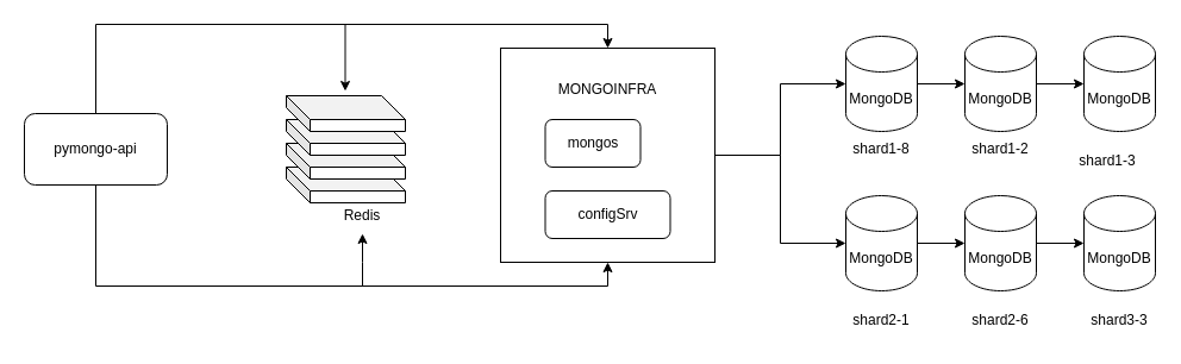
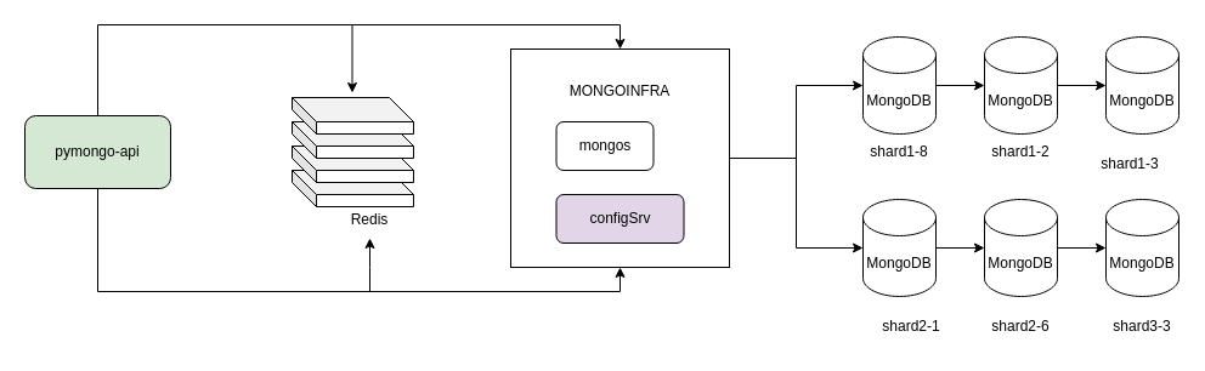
  <mxCell id="0" />
  <mxCell id="1" parent="0" />
  <mxCell id="2" value="MongoDB" style="shape=cylinder3;whiteSpace=wrap;html=1;boundedLbl=1;backgroundOutline=1;size=15;" parent="1" vertex="1"><mxGeometry x="810" y="164" width="60" height="80" as="geometry" /></mxCell>
  <mxCell id="3" value="MongoDB" style="shape=cylinder3;whiteSpace=wrap;html=1;boundedLbl=1;backgroundOutline=1;size=15;" parent="1" vertex="1"><mxGeometry x="910" y="164" width="60" height="80" as="geometry" /></mxCell>
  <mxCell id="4" value="MongoDB" style="shape=cylinder3;whiteSpace=wrap;html=1;boundedLbl=1;backgroundOutline=1;size=15;" parent="1" vertex="1"><mxGeometry x="810" y="30" width="60" height="80" as="geometry" /></mxCell>
  <mxCell id="5" value="MongoDB" style="shape=cylinder3;whiteSpace=wrap;html=1;boundedLbl=1;backgroundOutline=1;size=15;" parent="1" vertex="1"><mxGeometry x="710" y="30" width="60" height="80" as="geometry" /></mxCell>
  <mxCell id="6" style="edgeStyle=orthogonalEdgeStyle;rounded=0;orthogonalLoop=1;jettySize=auto;html=1;entryX=0.5;entryY=0;entryDx=0;entryDy=0;" edge="1" parent="1" source="8" target="18"><mxGeometry relative="1" as="geometry"><Array as="points"><mxPoint x="80" y="20" /><mxPoint x="510" y="20" /></Array></mxGeometry></mxCell>
  <mxCell id="7" style="edgeStyle=orthogonalEdgeStyle;rounded=0;orthogonalLoop=1;jettySize=auto;html=1;exitX=0.5;exitY=1;exitDx=0;exitDy=0;entryX=0.5;entryY=1;entryDx=0;entryDy=0;" edge="1" parent="1" source="8" target="18"><mxGeometry relative="1" as="geometry" /></mxCell>
- <mxCell id="8" value="pymongo-api" style="rounded=1;whiteSpace=wrap;html=1;" parent="1" vertex="1"><mxGeometry x="20" y="95" width="120" height="60" as="geometry" /></mxCell>
+ <mxCell id="8" value="pymongo-api" style="rounded=1;whiteSpace=wrap;html=1;fillColor=#d5e8d4;" parent="1" vertex="1"><mxGeometry x="20" y="95" width="120" height="60" as="geometry" /></mxCell>
  <mxCell id="9" value="MongoDB" style="shape=cylinder3;whiteSpace=wrap;html=1;boundedLbl=1;backgroundOutline=1;size=15;" parent="1" vertex="1"><mxGeometry x="710" y="164" width="60" height="80" as="geometry" /></mxCell>
  <mxCell id="10" value="MongoDB" style="shape=cylinder3;whiteSpace=wrap;html=1;boundedLbl=1;backgroundOutline=1;size=15;" parent="1" vertex="1"><mxGeometry x="910" y="30" width="60" height="80" as="geometry" /></mxCell>
  <mxCell id="11" value="" style="group" parent="1" vertex="1" connectable="0"><mxGeometry x="240" y="80" width="100" height="90" as="geometry" /></mxCell>
  <mxCell id="12" value="" style="shape=cube;whiteSpace=wrap;html=1;boundedLbl=1;backgroundOutline=1;darkOpacity=0.05;darkOpacity2=0.1;size=20;rotation=0;" parent="11" vertex="1"><mxGeometry y="60" width="100" height="30" as="geometry" /></mxCell>
  <mxCell id="13" value="" style="shape=cube;whiteSpace=wrap;html=1;boundedLbl=1;backgroundOutline=1;darkOpacity=0.05;darkOpacity2=0.1;size=20;rotation=0;" parent="11" vertex="1"><mxGeometry y="40" width="100" height="30" as="geometry" /></mxCell>
  <mxCell id="14" value="" style="shape=cube;whiteSpace=wrap;html=1;boundedLbl=1;backgroundOutline=1;darkOpacity=0.05;darkOpacity2=0.1;size=20;rotation=0;" parent="11" vertex="1"><mxGeometry y="20" width="100" height="30" as="geometry" /></mxCell>
  <mxCell id="15" value="" style="shape=cube;whiteSpace=wrap;html=1;boundedLbl=1;backgroundOutline=1;darkOpacity=0.05;darkOpacity2=0.1;size=20;rotation=0;" parent="11" vertex="1"><mxGeometry width="100" height="30" as="geometry" /></mxCell>
  <mxCell id="16" value="Redis" style="text;html=1;align=center;verticalAlign=middle;whiteSpace=wrap;rounded=0;" parent="1" vertex="1"><mxGeometry x="274" y="166" width="60" height="30" as="geometry" /></mxCell>
  <mxCell id="17" value="" style="group" vertex="1" connectable="0" parent="1"><mxGeometry x="420" y="40" width="180" height="180" as="geometry" /></mxCell>
  <mxCell id="18" value="" style="whiteSpace=wrap;html=1;aspect=fixed;" vertex="1" parent="17"><mxGeometry width="180" height="180" as="geometry" /></mxCell>
  <mxCell id="19" value="MONGOINFRA" style="text;html=1;align=center;verticalAlign=middle;whiteSpace=wrap;rounded=0;" vertex="1" parent="17"><mxGeometry x="25" y="20" width="130" height="30" as="geometry" /></mxCell>
- <mxCell id="20" value="configSrv" style="rounded=1;whiteSpace=wrap;html=1;" vertex="1" parent="17"><mxGeometry x="37.5" y="120" width="105" height="40" as="geometry" /></mxCell>
+ <mxCell id="20" value="configSrv" style="rounded=1;whiteSpace=wrap;html=1;fillColor=#e1d5e7;" vertex="1" parent="17"><mxGeometry x="37.5" y="120" width="105" height="40" as="geometry" /></mxCell>
  <mxCell id="21" value="mongos" style="rounded=1;whiteSpace=wrap;html=1;" vertex="1" parent="17"><mxGeometry x="37.5" y="60" width="80" height="40" as="geometry" /></mxCell>
  <mxCell id="22" value="" style="endArrow=classic;html=1;rounded=0;entryX=0.5;entryY=1;entryDx=0;entryDy=0;" edge="1" parent="1" target="16"><mxGeometry width="50" height="50" relative="1" as="geometry"><mxPoint x="304" y="240" as="sourcePoint" /><mxPoint x="350" y="190" as="targetPoint" /><Array as="points"><mxPoint x="304" y="220" /></Array></mxGeometry></mxCell>
  <mxCell id="23" value="" style="endArrow=classic;html=1;rounded=0;" edge="1" parent="1"><mxGeometry width="50" height="50" relative="1" as="geometry"><mxPoint x="289.5" y="20" as="sourcePoint" /><mxPoint x="289.5" y="76" as="targetPoint" /><Array as="points" /></mxGeometry></mxCell>
  <mxCell id="24" style="edgeStyle=orthogonalEdgeStyle;rounded=0;orthogonalLoop=1;jettySize=auto;html=1;exitX=1;exitY=0.5;exitDx=0;exitDy=0;entryX=0;entryY=0.5;entryDx=0;entryDy=0;entryPerimeter=0;" edge="1" parent="1" source="18" target="5"><mxGeometry relative="1" as="geometry" /></mxCell>
  <mxCell id="25" style="edgeStyle=orthogonalEdgeStyle;rounded=0;orthogonalLoop=1;jettySize=auto;html=1;exitX=1;exitY=0.5;exitDx=0;exitDy=0;entryX=0;entryY=0.5;entryDx=0;entryDy=0;entryPerimeter=0;" edge="1" parent="1" source="18" target="9"><mxGeometry relative="1" as="geometry" /></mxCell>
  <mxCell id="26" style="edgeStyle=orthogonalEdgeStyle;rounded=0;orthogonalLoop=1;jettySize=auto;html=1;exitX=1;exitY=0.5;exitDx=0;exitDy=0;exitPerimeter=0;entryX=0;entryY=0.5;entryDx=0;entryDy=0;entryPerimeter=0;" edge="1" parent="1" source="5" target="4"><mxGeometry relative="1" as="geometry" /></mxCell>
  <mxCell id="27" style="edgeStyle=orthogonalEdgeStyle;rounded=0;orthogonalLoop=1;jettySize=auto;html=1;exitX=1;exitY=0.5;exitDx=0;exitDy=0;exitPerimeter=0;entryX=0;entryY=0.5;entryDx=0;entryDy=0;entryPerimeter=0;" edge="1" parent="1" source="4" target="10"><mxGeometry relative="1" as="geometry" /></mxCell>
  <mxCell id="28" style="edgeStyle=orthogonalEdgeStyle;rounded=0;orthogonalLoop=1;jettySize=auto;html=1;exitX=1;exitY=0.5;exitDx=0;exitDy=0;exitPerimeter=0;entryX=0;entryY=0.5;entryDx=0;entryDy=0;entryPerimeter=0;" edge="1" parent="1" source="9" target="2"><mxGeometry relative="1" as="geometry" /></mxCell>
  <mxCell id="29" style="edgeStyle=orthogonalEdgeStyle;rounded=0;orthogonalLoop=1;jettySize=auto;html=1;exitX=1;exitY=0.5;exitDx=0;exitDy=0;exitPerimeter=0;entryX=0;entryY=0.5;entryDx=0;entryDy=0;entryPerimeter=0;" edge="1" parent="1" source="2" target="3"><mxGeometry relative="1" as="geometry" /></mxCell>
  <mxCell id="30" value="shard1-8" style="text;html=1;align=center;verticalAlign=middle;whiteSpace=wrap;rounded=0;" vertex="1" parent="1"><mxGeometry x="710" y="110" width="60" height="30" as="geometry" /></mxCell>
  <mxCell id="31" value="shard1-2" style="text;html=1;align=center;verticalAlign=middle;whiteSpace=wrap;rounded=0;" vertex="1" parent="1"><mxGeometry x="810" y="110" width="60" height="30" as="geometry" /></mxCell>
  <mxCell id="32" value="shard1-3" style="text;html=1;align=center;verticalAlign=middle;whiteSpace=wrap;rounded=0;" vertex="1" parent="1"><mxGeometry x="900" y="120" width="60" height="30" as="geometry" /></mxCell>
- <mxCell id="33" value="shard2-1" style="text;html=1;align=center;verticalAlign=middle;whiteSpace=wrap;rounded=0;" vertex="1" parent="1"><mxGeometry x="710" y="254" width="60" height="30" as="geometry" /></mxCell>
+ <mxCell id="33" value="shard2-1" style="text;html=1;align=center;verticalAlign=middle;whiteSpace=wrap;rounded=0;" vertex="1" parent="1"><mxGeometry x="720" y="254" width="60" height="30" as="geometry" /></mxCell>
  <mxCell id="34" value="shard2-6" style="text;html=1;align=center;verticalAlign=middle;whiteSpace=wrap;rounded=0;" vertex="1" parent="1"><mxGeometry x="810" y="254" width="60" height="30" as="geometry" /></mxCell>
  <mxCell id="35" value="shard3-3" style="text;html=1;align=center;verticalAlign=middle;whiteSpace=wrap;rounded=0;" vertex="1" parent="1"><mxGeometry x="910" y="254" width="60" height="30" as="geometry" /></mxCell>
